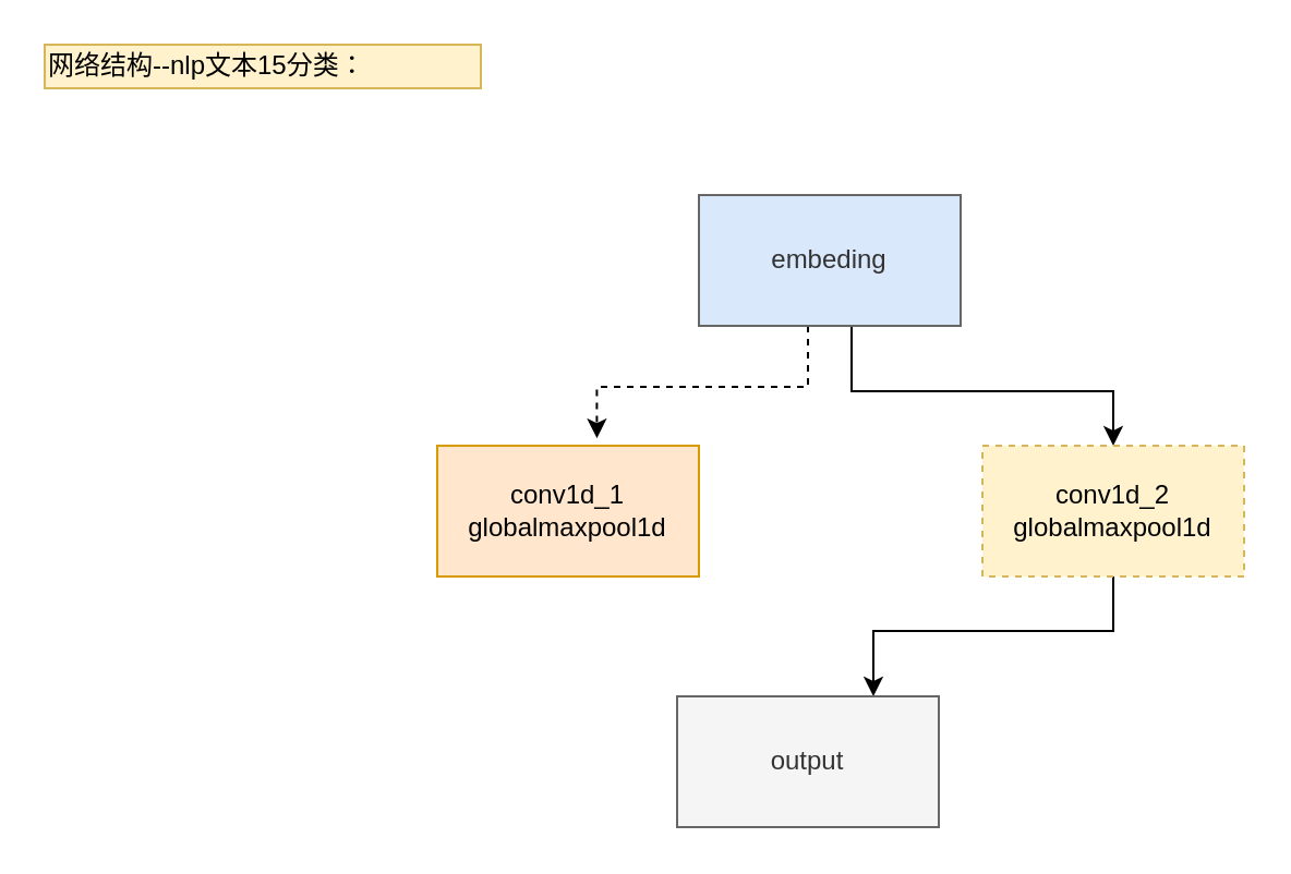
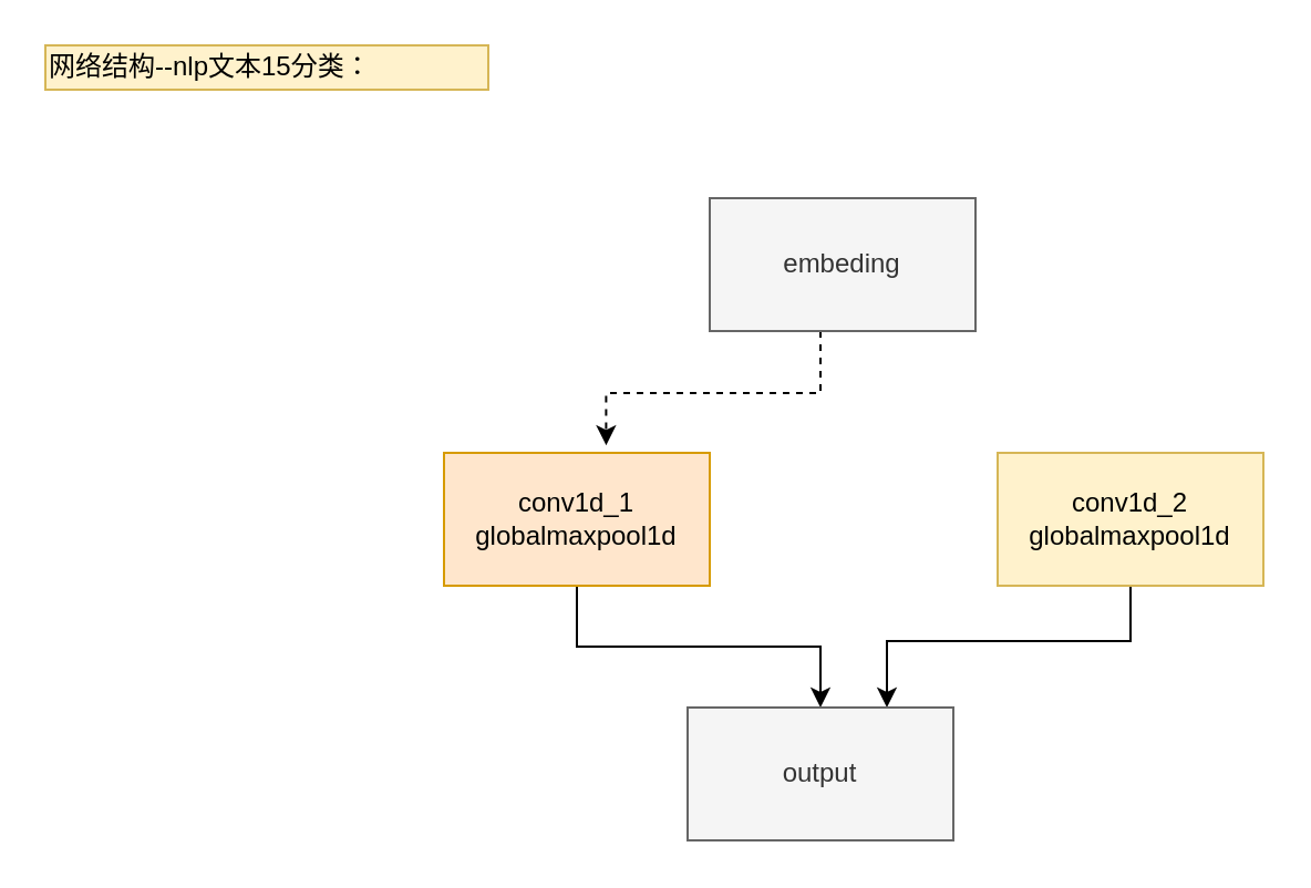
  <mxCell id="0" />
  <mxCell id="1" parent="0" />
  <mxCell id="2" style="edgeStyle=orthogonalEdgeStyle;rounded=0;orthogonalLoop=1;jettySize=auto;html=1;entryX=0.61;entryY=-0.057;entryDx=0;entryDy=0;entryPerimeter=0;dashed=1;" edge="1" parent="1" source="4" target="6"><mxGeometry relative="1" as="geometry"><Array as="points"><mxPoint x="370" y="177" /><mxPoint x="273" y="177" /></Array></mxGeometry></mxCell>
- <mxCell id="3" style="edgeStyle=orthogonalEdgeStyle;rounded=0;orthogonalLoop=1;jettySize=auto;html=1;" edge="1" parent="1" source="4" target="8"><mxGeometry relative="1" as="geometry"><Array as="points"><mxPoint x="390" y="179" /><mxPoint x="510" y="179" /></Array></mxGeometry></mxCell>
- <mxCell id="4" value="embeding" style="rounded=0;whiteSpace=wrap;html=1;fillColor=#dae8fc;strokeColor=#666666;fontColor=#333333;" vertex="1" parent="1"><mxGeometry x="320" y="89" width="120" height="60" as="geometry" /></mxCell>
+ <mxCell id="4" value="embeding" style="rounded=0;whiteSpace=wrap;html=1;fillColor=#f5f5f5;strokeColor=#666666;fontColor=#333333;" vertex="1" parent="1"><mxGeometry x="320" y="89" width="120" height="60" as="geometry" /></mxCell>
+ <mxCell id="5" style="edgeStyle=orthogonalEdgeStyle;rounded=0;orthogonalLoop=1;jettySize=auto;html=1;" edge="1" parent="1" source="6" target="9"><mxGeometry relative="1" as="geometry" /></mxCell>
  <mxCell id="6" value="conv1d_1&lt;br&gt;globalmaxpool1d" style="rounded=0;whiteSpace=wrap;html=1;fillColor=#ffe6cc;strokeColor=#d79b00;" vertex="1" parent="1"><mxGeometry x="200" y="204" width="120" height="60" as="geometry" /></mxCell>
  <mxCell id="7" style="edgeStyle=orthogonalEdgeStyle;rounded=0;orthogonalLoop=1;jettySize=auto;html=1;entryX=0.75;entryY=0;entryDx=0;entryDy=0;" edge="1" parent="1" source="8" target="9"><mxGeometry relative="1" as="geometry"><Array as="points"><mxPoint x="510" y="289" /><mxPoint x="400" y="289" /></Array></mxGeometry></mxCell>
- <mxCell id="8" value="conv1d_2&lt;br&gt;globalmaxpool1d" style="rounded=0;whiteSpace=wrap;html=1;fillColor=#fff2cc;strokeColor=#d6b656;dashed=1;" vertex="1" parent="1"><mxGeometry x="450" y="204" width="120" height="60" as="geometry" /></mxCell>
+ <mxCell id="8" value="conv1d_2&lt;br&gt;globalmaxpool1d" style="rounded=0;whiteSpace=wrap;html=1;fillColor=#fff2cc;strokeColor=#d6b656;" vertex="1" parent="1"><mxGeometry x="450" y="204" width="120" height="60" as="geometry" /></mxCell>
  <mxCell id="9" value="output" style="rounded=0;whiteSpace=wrap;html=1;fillColor=#f5f5f5;strokeColor=#666666;fontColor=#333333;" vertex="1" parent="1"><mxGeometry x="310" y="319" width="120" height="60" as="geometry" /></mxCell>
  <mxCell id="10" value="网络结构--nlp文本15分类：" style="text;html=1;resizable=0;points=[];autosize=1;align=left;verticalAlign=top;spacingTop=-4;fillColor=#fff2cc;strokeColor=#d6b656;" vertex="1" parent="1"><mxGeometry x="20" y="20" width="200" height="20" as="geometry" /></mxCell>
